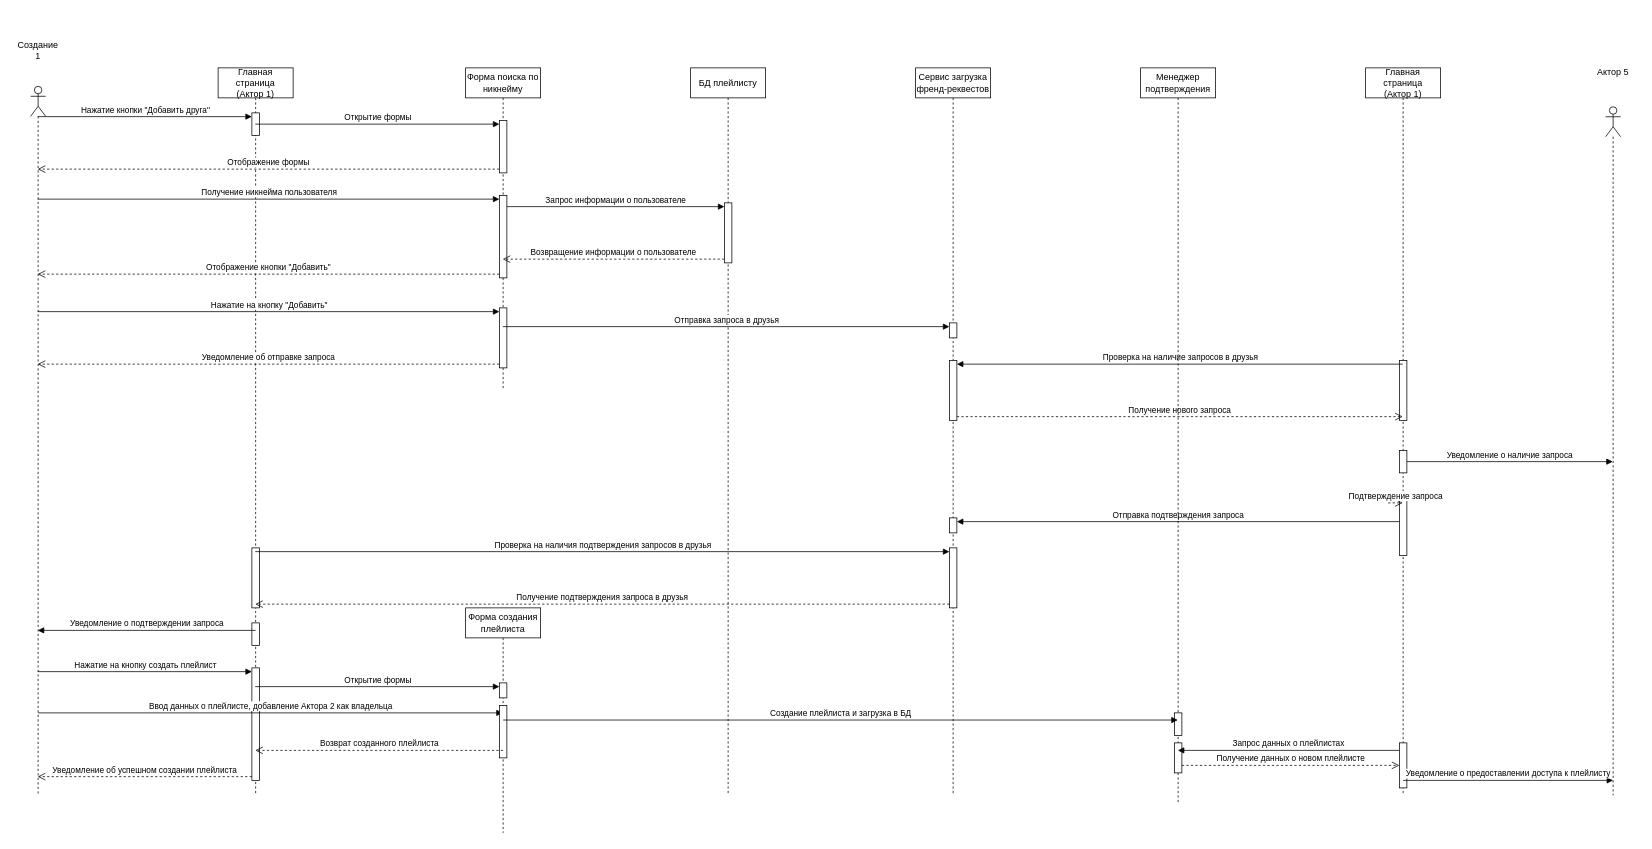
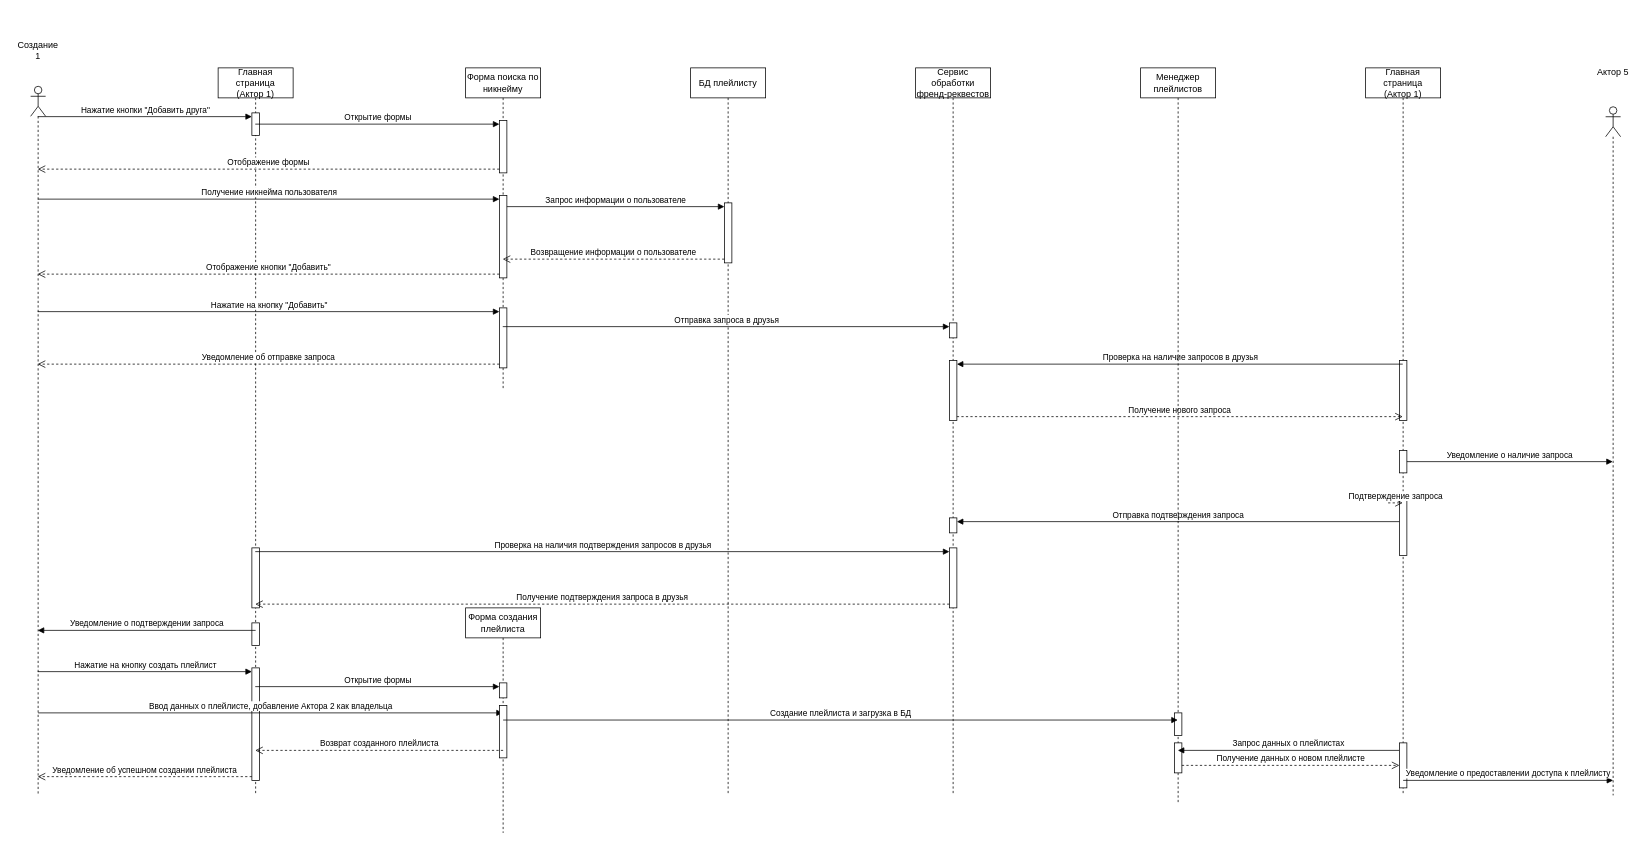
  <mxCell id="0" />
  <mxCell id="1" parent="0" />
  <mxCell id="2" value="Главная страница&lt;div&gt;(Актор 1)&lt;/div&gt;" style="shape=umlLifeline;perimeter=lifelinePerimeter;whiteSpace=wrap;html=1;container=1;dropTarget=0;collapsible=0;recursiveResize=0;outlineConnect=0;portConstraint=eastwest;newEdgeStyle={&quot;curved&quot;:0,&quot;rounded&quot;:0};" parent="1" vertex="1"><mxGeometry x="290" y="90" width="100" height="970" as="geometry" /></mxCell>
  <mxCell id="3" value="" style="html=1;points=[[0,0,0,0,5],[0,1,0,0,-5],[1,0,0,0,5],[1,1,0,0,-5]];perimeter=orthogonalPerimeter;outlineConnect=0;targetShapes=umlLifeline;portConstraint=eastwest;newEdgeStyle={&quot;curved&quot;:0,&quot;rounded&quot;:0};" parent="2" vertex="1"><mxGeometry x="45" y="60" width="10" height="30" as="geometry" /></mxCell>
  <mxCell id="4" value="" style="html=1;points=[[0,0,0,0,5],[0,1,0,0,-5],[1,0,0,0,5],[1,1,0,0,-5]];perimeter=orthogonalPerimeter;outlineConnect=0;targetShapes=umlLifeline;portConstraint=eastwest;newEdgeStyle={&quot;curved&quot;:0,&quot;rounded&quot;:0};" parent="2" vertex="1"><mxGeometry x="45" y="640" width="10" height="80" as="geometry" /></mxCell>
  <mxCell id="5" value="" style="html=1;points=[[0,0,0,0,5],[0,1,0,0,-5],[1,0,0,0,5],[1,1,0,0,-5]];perimeter=orthogonalPerimeter;outlineConnect=0;targetShapes=umlLifeline;portConstraint=eastwest;newEdgeStyle={&quot;curved&quot;:0,&quot;rounded&quot;:0};" parent="2" vertex="1"><mxGeometry x="45" y="740" width="10" height="30" as="geometry" /></mxCell>
  <mxCell id="6" value="" style="html=1;points=[[0,0,0,0,5],[0,1,0,0,-5],[1,0,0,0,5],[1,1,0,0,-5]];perimeter=orthogonalPerimeter;outlineConnect=0;targetShapes=umlLifeline;portConstraint=eastwest;newEdgeStyle={&quot;curved&quot;:0,&quot;rounded&quot;:0};" vertex="1" parent="2"><mxGeometry x="45" y="800" width="10" height="150" as="geometry" /></mxCell>
  <mxCell id="7" value="Форма поиска по никнейму" style="shape=umlLifeline;perimeter=lifelinePerimeter;whiteSpace=wrap;html=1;container=1;dropTarget=0;collapsible=0;recursiveResize=0;outlineConnect=0;portConstraint=eastwest;newEdgeStyle={&quot;curved&quot;:0,&quot;rounded&quot;:0};" parent="1" vertex="1"><mxGeometry x="620" y="90" width="100" height="430" as="geometry" /></mxCell>
  <mxCell id="8" value="" style="html=1;points=[[0,0,0,0,5],[0,1,0,0,-5],[1,0,0,0,5],[1,1,0,0,-5]];perimeter=orthogonalPerimeter;outlineConnect=0;targetShapes=umlLifeline;portConstraint=eastwest;newEdgeStyle={&quot;curved&quot;:0,&quot;rounded&quot;:0};" parent="7" vertex="1"><mxGeometry x="45" y="70" width="10" height="70" as="geometry" /></mxCell>
  <mxCell id="9" value="" style="html=1;points=[[0,0,0,0,5],[0,1,0,0,-5],[1,0,0,0,5],[1,1,0,0,-5]];perimeter=orthogonalPerimeter;outlineConnect=0;targetShapes=umlLifeline;portConstraint=eastwest;newEdgeStyle={&quot;curved&quot;:0,&quot;rounded&quot;:0};" parent="7" vertex="1"><mxGeometry x="45" y="170" width="10" height="110" as="geometry" /></mxCell>
  <mxCell id="10" value="" style="html=1;points=[[0,0,0,0,5],[0,1,0,0,-5],[1,0,0,0,5],[1,1,0,0,-5]];perimeter=orthogonalPerimeter;outlineConnect=0;targetShapes=umlLifeline;portConstraint=eastwest;newEdgeStyle={&quot;curved&quot;:0,&quot;rounded&quot;:0};" parent="7" vertex="1"><mxGeometry x="45" y="320" width="10" height="80" as="geometry" /></mxCell>
- <mxCell id="11" value="Сервис загрузка френд-реквестов" style="shape=umlLifeline;perimeter=lifelinePerimeter;whiteSpace=wrap;html=1;container=1;dropTarget=0;collapsible=0;recursiveResize=0;outlineConnect=0;portConstraint=eastwest;newEdgeStyle={&quot;curved&quot;:0,&quot;rounded&quot;:0};" parent="1" vertex="1"><mxGeometry x="1220" y="90" width="100" height="970" as="geometry" /></mxCell>
+ <mxCell id="11" value="Сервис обработки френд-реквестов" style="shape=umlLifeline;perimeter=lifelinePerimeter;whiteSpace=wrap;html=1;container=1;dropTarget=0;collapsible=0;recursiveResize=0;outlineConnect=0;portConstraint=eastwest;newEdgeStyle={&quot;curved&quot;:0,&quot;rounded&quot;:0};" parent="1" vertex="1"><mxGeometry x="1220" y="90" width="100" height="970" as="geometry" /></mxCell>
  <mxCell id="12" value="" style="html=1;points=[[0,0,0,0,5],[0,1,0,0,-5],[1,0,0,0,5],[1,1,0,0,-5]];perimeter=orthogonalPerimeter;outlineConnect=0;targetShapes=umlLifeline;portConstraint=eastwest;newEdgeStyle={&quot;curved&quot;:0,&quot;rounded&quot;:0};" parent="11" vertex="1"><mxGeometry x="45" y="340" width="10" height="20" as="geometry" /></mxCell>
  <mxCell id="13" value="" style="html=1;points=[[0,0,0,0,5],[0,1,0,0,-5],[1,0,0,0,5],[1,1,0,0,-5]];perimeter=orthogonalPerimeter;outlineConnect=0;targetShapes=umlLifeline;portConstraint=eastwest;newEdgeStyle={&quot;curved&quot;:0,&quot;rounded&quot;:0};" parent="11" vertex="1"><mxGeometry x="45" y="390" width="10" height="80" as="geometry" /></mxCell>
  <mxCell id="14" value="" style="html=1;points=[[0,0,0,0,5],[0,1,0,0,-5],[1,0,0,0,5],[1,1,0,0,-5]];perimeter=orthogonalPerimeter;outlineConnect=0;targetShapes=umlLifeline;portConstraint=eastwest;newEdgeStyle={&quot;curved&quot;:0,&quot;rounded&quot;:0};" parent="11" vertex="1"><mxGeometry x="45" y="600" width="10" height="20" as="geometry" /></mxCell>
  <mxCell id="15" value="" style="html=1;points=[[0,0,0,0,5],[0,1,0,0,-5],[1,0,0,0,5],[1,1,0,0,-5]];perimeter=orthogonalPerimeter;outlineConnect=0;targetShapes=umlLifeline;portConstraint=eastwest;newEdgeStyle={&quot;curved&quot;:0,&quot;rounded&quot;:0};" parent="11" vertex="1"><mxGeometry x="45" y="640" width="10" height="80" as="geometry" /></mxCell>
  <mxCell id="16" value="Нажатие кнопки &quot;Добавить друга&quot;" style="html=1;verticalAlign=bottom;endArrow=block;curved=0;rounded=0;entryX=0;entryY=0;entryDx=0;entryDy=5;" parent="1" source="21" target="3" edge="1"><mxGeometry relative="1" as="geometry"><mxPoint x="65" y="155" as="sourcePoint" /></mxGeometry></mxCell>
  <mxCell id="17" value="" style="group" parent="1" vertex="1" connectable="0"><mxGeometry x="2120" y="50" width="60" height="1010" as="geometry" /></mxCell>
  <mxCell id="18" value="" style="shape=umlLifeline;perimeter=lifelinePerimeter;whiteSpace=wrap;html=1;container=1;dropTarget=0;collapsible=0;recursiveResize=0;outlineConnect=0;portConstraint=eastwest;newEdgeStyle={&quot;curved&quot;:0,&quot;rounded&quot;:0};participant=umlActor;" parent="17" vertex="1"><mxGeometry x="20" y="91.818" width="20" height="918.182" as="geometry" /></mxCell>
  <mxCell id="19" value="Актор 5" style="text;html=1;align=center;verticalAlign=middle;whiteSpace=wrap;rounded=0;" parent="17" vertex="1"><mxGeometry width="60" height="91.818" as="geometry" /></mxCell>
  <mxCell id="20" value="" style="group" parent="1" vertex="1" connectable="0"><mxGeometry y="20" width="60" height="1040" as="geometry" x="20" /></mxCell>
  <mxCell id="21" value="" style="shape=umlLifeline;perimeter=lifelinePerimeter;whiteSpace=wrap;html=1;container=1;dropTarget=0;collapsible=0;recursiveResize=0;outlineConnect=0;portConstraint=eastwest;newEdgeStyle={&quot;curved&quot;:0,&quot;rounded&quot;:0};participant=umlActor;" parent="20" vertex="1"><mxGeometry x="20" y="94.545" width="20" height="945.455" as="geometry" /></mxCell>
  <mxCell id="22" value="Создание 1" style="text;html=1;align=center;verticalAlign=middle;whiteSpace=wrap;rounded=0;" parent="20" vertex="1"><mxGeometry width="60" height="94.545" as="geometry" /></mxCell>
  <mxCell id="23" value="Ввод данных о плейлисте, добавление Актора 2 как владельца" style="html=1;verticalAlign=bottom;endArrow=block;curved=0;rounded=0;" edge="1" parent="20" target="53"><mxGeometry width="80" relative="1" as="geometry"><mxPoint x="30" y="930" as="sourcePoint" /><mxPoint x="110" y="930" as="targetPoint" /></mxGeometry></mxCell>
  <mxCell id="24" value="Открытие формы" style="html=1;verticalAlign=bottom;endArrow=block;curved=0;rounded=0;entryX=0;entryY=0;entryDx=0;entryDy=5;" parent="1" source="2" target="8" edge="1"><mxGeometry relative="1" as="geometry"><mxPoint x="400" y="165" as="sourcePoint" /></mxGeometry></mxCell>
  <mxCell id="25" value="Отображение формы" style="html=1;verticalAlign=bottom;endArrow=open;dashed=1;endSize=8;curved=0;rounded=0;exitX=0;exitY=1;exitDx=0;exitDy=-5;" parent="1" source="8" target="21" edge="1"><mxGeometry relative="1" as="geometry"><mxPoint x="595" y="235" as="targetPoint" /></mxGeometry></mxCell>
  <mxCell id="26" value="БД плейлисту" style="shape=umlLifeline;perimeter=lifelinePerimeter;whiteSpace=wrap;html=1;container=1;dropTarget=0;collapsible=0;recursiveResize=0;outlineConnect=0;portConstraint=eastwest;newEdgeStyle={&quot;curved&quot;:0,&quot;rounded&quot;:0};" parent="1" vertex="1"><mxGeometry x="920" y="90" width="100" height="970" as="geometry" /></mxCell>
  <mxCell id="27" value="" style="html=1;points=[[0,0,0,0,5],[0,1,0,0,-5],[1,0,0,0,5],[1,1,0,0,-5]];perimeter=orthogonalPerimeter;outlineConnect=0;targetShapes=umlLifeline;portConstraint=eastwest;newEdgeStyle={&quot;curved&quot;:0,&quot;rounded&quot;:0};" parent="26" vertex="1"><mxGeometry x="45" y="180" width="10" height="80" as="geometry" /></mxCell>
  <mxCell id="28" value="Получение никнейма пользователя" style="html=1;verticalAlign=bottom;endArrow=block;curved=0;rounded=0;entryX=0;entryY=0;entryDx=0;entryDy=5;" parent="1" source="21" target="9" edge="1"><mxGeometry relative="1" as="geometry"><mxPoint x="595" y="275" as="sourcePoint" /></mxGeometry></mxCell>
  <mxCell id="29" value="Отображение кнопки &quot;Добавить&quot;" style="html=1;verticalAlign=bottom;endArrow=open;dashed=1;endSize=8;curved=0;rounded=0;exitX=0;exitY=1;exitDx=0;exitDy=-5;" parent="1" source="9" target="21" edge="1"><mxGeometry relative="1" as="geometry"><mxPoint x="595" y="345" as="targetPoint" /></mxGeometry></mxCell>
  <mxCell id="30" value="Запрос информации о пользователе" style="html=1;verticalAlign=bottom;endArrow=block;curved=0;rounded=0;entryX=0;entryY=0;entryDx=0;entryDy=5;" parent="1" source="9" target="27" edge="1"><mxGeometry relative="1" as="geometry"><mxPoint x="900" y="285" as="sourcePoint" /></mxGeometry></mxCell>
  <mxCell id="31" value="Возвращение информации о пользователе" style="html=1;verticalAlign=bottom;endArrow=open;dashed=1;endSize=8;curved=0;rounded=0;exitX=0;exitY=1;exitDx=0;exitDy=-5;" parent="1" source="27" target="7" edge="1"><mxGeometry relative="1" as="geometry"><mxPoint x="900" y="355" as="targetPoint" /></mxGeometry></mxCell>
  <mxCell id="32" value="Нажатие на кнопку &quot;Добавить&quot;" style="html=1;verticalAlign=bottom;endArrow=block;curved=0;rounded=0;entryX=0;entryY=0;entryDx=0;entryDy=5;" parent="1" source="21" target="10" edge="1"><mxGeometry relative="1" as="geometry"><mxPoint x="595" y="415" as="sourcePoint" /></mxGeometry></mxCell>
  <mxCell id="33" value="Отправка запроса в друзья" style="html=1;verticalAlign=bottom;endArrow=block;curved=0;rounded=0;entryX=0;entryY=0;entryDx=0;entryDy=5;" parent="1" source="7" target="12" edge="1"><mxGeometry relative="1" as="geometry"><mxPoint x="1195" y="435" as="sourcePoint" /></mxGeometry></mxCell>
  <mxCell id="34" value="Главная страница&lt;div&gt;(Актор 1)&lt;/div&gt;" style="shape=umlLifeline;perimeter=lifelinePerimeter;whiteSpace=wrap;html=1;container=1;dropTarget=0;collapsible=0;recursiveResize=0;outlineConnect=0;portConstraint=eastwest;newEdgeStyle={&quot;curved&quot;:0,&quot;rounded&quot;:0};" parent="1" vertex="1"><mxGeometry x="1820" y="90" width="100" height="970" as="geometry" /></mxCell>
  <mxCell id="35" value="" style="html=1;points=[[0,0,0,0,5],[0,1,0,0,-5],[1,0,0,0,5],[1,1,0,0,-5]];perimeter=orthogonalPerimeter;outlineConnect=0;targetShapes=umlLifeline;portConstraint=eastwest;newEdgeStyle={&quot;curved&quot;:0,&quot;rounded&quot;:0};" parent="34" vertex="1"><mxGeometry x="45" y="390" width="10" height="80" as="geometry" /></mxCell>
  <mxCell id="36" value="" style="html=1;points=[[0,0,0,0,5],[0,1,0,0,-5],[1,0,0,0,5],[1,1,0,0,-5]];perimeter=orthogonalPerimeter;outlineConnect=0;targetShapes=umlLifeline;portConstraint=eastwest;newEdgeStyle={&quot;curved&quot;:0,&quot;rounded&quot;:0};" parent="34" vertex="1"><mxGeometry x="45" y="510" width="10" height="30" as="geometry" /></mxCell>
  <mxCell id="37" value="" style="html=1;points=[[0,0,0,0,5],[0,1,0,0,-5],[1,0,0,0,5],[1,1,0,0,-5]];perimeter=orthogonalPerimeter;outlineConnect=0;targetShapes=umlLifeline;portConstraint=eastwest;newEdgeStyle={&quot;curved&quot;:0,&quot;rounded&quot;:0};" parent="34" vertex="1"><mxGeometry x="45" y="570" width="10" height="80" as="geometry" /></mxCell>
  <mxCell id="38" value="Проверка на наличие запросов в друзья" style="html=1;verticalAlign=bottom;endArrow=block;curved=0;rounded=0;entryX=1;entryY=0;entryDx=0;entryDy=5;" parent="1" source="34" target="13" edge="1"><mxGeometry relative="1" as="geometry"><mxPoint x="1345" y="485" as="sourcePoint" /></mxGeometry></mxCell>
  <mxCell id="39" value="Получение нового запроса" style="html=1;verticalAlign=bottom;endArrow=open;dashed=1;endSize=8;curved=0;rounded=0;exitX=1;exitY=1;exitDx=0;exitDy=-5;" parent="1" source="13" target="34" edge="1"><mxGeometry relative="1" as="geometry"><mxPoint x="1345" y="555" as="targetPoint" /></mxGeometry></mxCell>
  <mxCell id="40" value="Уведомление об отправке запроса" style="html=1;verticalAlign=bottom;endArrow=open;dashed=1;endSize=8;curved=0;rounded=0;exitX=0;exitY=1;exitDx=0;exitDy=-5;" parent="1" source="10" target="21" edge="1"><mxGeometry relative="1" as="geometry"><mxPoint x="595" y="485" as="targetPoint" /></mxGeometry></mxCell>
  <mxCell id="41" value="Уведомление о наличие запроса" style="html=1;verticalAlign=bottom;endArrow=block;curved=0;rounded=0;" parent="1" target="18" edge="1" source="36"><mxGeometry width="80" relative="1" as="geometry"><mxPoint x="1570" y="610" as="sourcePoint" /><mxPoint x="1650" y="610" as="targetPoint" /></mxGeometry></mxCell>
  <mxCell id="42" value="Подтверждение запроса" style="html=1;verticalAlign=bottom;endArrow=open;dashed=1;endSize=8;curved=0;rounded=0;" parent="1" target="34" edge="1"><mxGeometry relative="1" as="geometry"><mxPoint x="1850" y="670" as="sourcePoint" /><mxPoint x="1770" y="670" as="targetPoint" /></mxGeometry></mxCell>
  <mxCell id="43" value="Отправка подтверждения запроса" style="html=1;verticalAlign=bottom;endArrow=block;curved=0;rounded=0;entryX=1;entryY=0;entryDx=0;entryDy=5;" parent="1" source="37" target="14" edge="1"><mxGeometry relative="1" as="geometry"><mxPoint x="1345" y="695" as="sourcePoint" /></mxGeometry></mxCell>
  <mxCell id="44" value="Проверка на наличия подтверждения запросов в друзья" style="html=1;verticalAlign=bottom;endArrow=block;curved=0;rounded=0;entryX=0;entryY=0;entryDx=0;entryDy=5;" parent="1" source="2" target="15" edge="1"><mxGeometry relative="1" as="geometry"><mxPoint x="1195" y="735" as="sourcePoint" /></mxGeometry></mxCell>
  <mxCell id="45" value="Получение подтверждения запроса в друзья" style="html=1;verticalAlign=bottom;endArrow=open;dashed=1;endSize=8;curved=0;rounded=0;exitX=0;exitY=1;exitDx=0;exitDy=-5;" parent="1" source="15" target="2" edge="1"><mxGeometry relative="1" as="geometry"><mxPoint x="1195" y="805" as="targetPoint" /></mxGeometry></mxCell>
  <mxCell id="46" value="Уведомление о подтверждении запроса" style="html=1;verticalAlign=bottom;endArrow=block;curved=0;rounded=0;" parent="1" target="21" edge="1"><mxGeometry width="80" relative="1" as="geometry"><mxPoint x="340" y="840" as="sourcePoint" /><mxPoint x="420" y="840" as="targetPoint" /></mxGeometry></mxCell>
- <mxCell id="47" value="Менеджер подтверждения" style="shape=umlLifeline;perimeter=lifelinePerimeter;whiteSpace=wrap;html=1;container=1;dropTarget=0;collapsible=0;recursiveResize=0;outlineConnect=0;portConstraint=eastwest;newEdgeStyle={&quot;curved&quot;:0,&quot;rounded&quot;:0};" vertex="1" parent="1"><mxGeometry x="1520" y="90" width="100" height="980" as="geometry" /></mxCell>
+ <mxCell id="47" value="Менеджер плейлистов" style="shape=umlLifeline;perimeter=lifelinePerimeter;whiteSpace=wrap;html=1;container=1;dropTarget=0;collapsible=0;recursiveResize=0;outlineConnect=0;portConstraint=eastwest;newEdgeStyle={&quot;curved&quot;:0,&quot;rounded&quot;:0};" vertex="1" parent="1"><mxGeometry x="1520" y="90" width="100" height="980" as="geometry" /></mxCell>
  <mxCell id="48" value="" style="html=1;points=[[0,0,0,0,5],[0,1,0,0,-5],[1,0,0,0,5],[1,1,0,0,-5]];perimeter=orthogonalPerimeter;outlineConnect=0;targetShapes=umlLifeline;portConstraint=eastwest;newEdgeStyle={&quot;curved&quot;:0,&quot;rounded&quot;:0};" vertex="1" parent="47"><mxGeometry x="45" y="860" width="10" height="30" as="geometry" /></mxCell>
  <mxCell id="49" value="" style="html=1;points=[[0,0,0,0,5],[0,1,0,0,-5],[1,0,0,0,5],[1,1,0,0,-5]];perimeter=orthogonalPerimeter;outlineConnect=0;targetShapes=umlLifeline;portConstraint=eastwest;newEdgeStyle={&quot;curved&quot;:0,&quot;rounded&quot;:0};" vertex="1" parent="47"><mxGeometry x="45" y="900" width="10" height="40" as="geometry" /></mxCell>
  <mxCell id="50" value="Нажатие на кнопку создать плейлист" style="html=1;verticalAlign=bottom;endArrow=block;curved=0;rounded=0;entryX=0;entryY=0;entryDx=0;entryDy=5;" edge="1" target="6" parent="1" source="21"><mxGeometry relative="1" as="geometry"><mxPoint x="265" y="895" as="sourcePoint" /></mxGeometry></mxCell>
  <mxCell id="51" value="Уведомление об успешном создании плейлиста" style="html=1;verticalAlign=bottom;endArrow=open;dashed=1;endSize=8;curved=0;rounded=0;exitX=0;exitY=1;exitDx=0;exitDy=-5;" edge="1" source="6" parent="1" target="21"><mxGeometry relative="1" as="geometry"><mxPoint x="265" y="965" as="targetPoint" /></mxGeometry></mxCell>
  <mxCell id="52" value="Открытие формы" style="html=1;verticalAlign=bottom;endArrow=block;curved=0;rounded=0;entryX=0;entryY=0;entryDx=0;entryDy=5;" edge="1" target="54" parent="1" source="2"><mxGeometry relative="1" as="geometry"><mxPoint x="800" y="895" as="sourcePoint" /></mxGeometry></mxCell>
  <mxCell id="53" value="Форма создания плейлиста" style="shape=umlLifeline;perimeter=lifelinePerimeter;whiteSpace=wrap;html=1;container=1;dropTarget=0;collapsible=0;recursiveResize=0;outlineConnect=0;portConstraint=eastwest;newEdgeStyle={&quot;curved&quot;:0,&quot;rounded&quot;:0};" vertex="1" parent="1"><mxGeometry x="620" y="810" width="100" height="300" as="geometry" /></mxCell>
  <mxCell id="54" value="" style="html=1;points=[[0,0,0,0,5],[0,1,0,0,-5],[1,0,0,0,5],[1,1,0,0,-5]];perimeter=orthogonalPerimeter;outlineConnect=0;targetShapes=umlLifeline;portConstraint=eastwest;newEdgeStyle={&quot;curved&quot;:0,&quot;rounded&quot;:0};" vertex="1" parent="53"><mxGeometry x="45" y="100" width="10" height="20" as="geometry" /></mxCell>
  <mxCell id="55" value="" style="html=1;points=[[0,0,0,0,5],[0,1,0,0,-5],[1,0,0,0,5],[1,1,0,0,-5]];perimeter=orthogonalPerimeter;outlineConnect=0;targetShapes=umlLifeline;portConstraint=eastwest;newEdgeStyle={&quot;curved&quot;:0,&quot;rounded&quot;:0};" vertex="1" parent="53"><mxGeometry x="45" y="130" width="10" height="70" as="geometry" /></mxCell>
  <mxCell id="56" value="Создание плейлиста и загрузка в БД" style="html=1;verticalAlign=bottom;endArrow=block;curved=0;rounded=0;" edge="1" parent="1" target="47"><mxGeometry width="80" relative="1" as="geometry"><mxPoint x="670" y="959.55" as="sourcePoint" /><mxPoint x="1562.727" y="970" as="targetPoint" /></mxGeometry></mxCell>
  <mxCell id="57" value="Возврат созданного плейлиста" style="html=1;verticalAlign=bottom;endArrow=open;dashed=1;endSize=8;curved=0;rounded=0;" edge="1" parent="1" target="2"><mxGeometry relative="1" as="geometry"><mxPoint x="670" y="1000" as="sourcePoint" /><mxPoint x="590" y="1000" as="targetPoint" /></mxGeometry></mxCell>
  <mxCell id="58" value="Запрос данных о плейлистах" style="html=1;verticalAlign=bottom;endArrow=block;curved=0;rounded=0;" edge="1" parent="1" source="60"><mxGeometry width="80" relative="1" as="geometry"><mxPoint x="2150" y="1000" as="sourcePoint" /><mxPoint x="1569.591" y="1000" as="targetPoint" /></mxGeometry></mxCell>
  <mxCell id="59" value="Получение данных о новом плейлисте" style="html=1;verticalAlign=bottom;endArrow=open;dashed=1;endSize=8;curved=0;rounded=0;" edge="1" parent="1"><mxGeometry relative="1" as="geometry"><mxPoint x="1575" y="1020" as="sourcePoint" /><mxPoint x="1865" y="1020" as="targetPoint" /></mxGeometry></mxCell>
  <mxCell id="60" value="" style="html=1;points=[[0,0,0,0,5],[0,1,0,0,-5],[1,0,0,0,5],[1,1,0,0,-5]];perimeter=orthogonalPerimeter;outlineConnect=0;targetShapes=umlLifeline;portConstraint=eastwest;newEdgeStyle={&quot;curved&quot;:0,&quot;rounded&quot;:0};" vertex="1" parent="1"><mxGeometry x="1865" y="990" width="10" height="60" as="geometry" /></mxCell>
  <mxCell id="61" value="Уведомление о предоставлении доступа к плейлисту" style="html=1;verticalAlign=bottom;endArrow=block;curved=0;rounded=0;" edge="1" parent="1"><mxGeometry width="80" relative="1" as="geometry"><mxPoint x="1870" y="1040" as="sourcePoint" /><mxPoint x="2150" y="1040" as="targetPoint" /></mxGeometry></mxCell>
